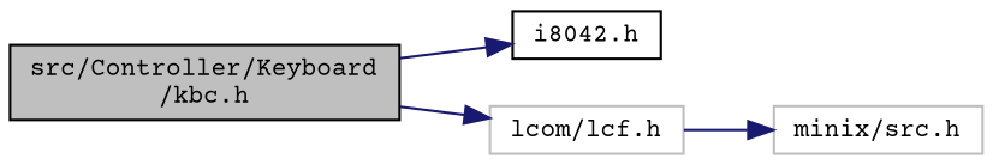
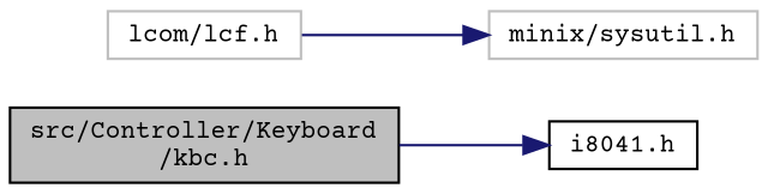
  digraph {
    fontname="Courier Prime"
    rankdir=LR
    node [color=black fillcolor=white fontname="Courier Prime" fontsize=10 shape=record style=filled]
    edge [color=midnightblue fontname="Courier Prime" fontsize=10 labelfontname=Helvetica labelfontsize=10 style=solid]
    n1 [fillcolor=grey75 fontcolor=black height=0.2 label="src/Controller/Keyboard\l/kbc.h" width=0.4]
-   n2 [height=0.2 label="i8042.h" width=0.4]
+   n2 [height=0.2 label="i8041.h" width=0.4]
    n3 [color=grey75 height=0.2 label="lcom/lcf.h" width=0.4]
-   n4 [color=grey75 height=0.2 label="minix/src.h" width=0.4]
+   n4 [color=grey75 height=0.2 label="minix/sysutil.h" width=0.4]
    n1 -> n2
-   n1 -> n3
    n3 -> n4
  }
